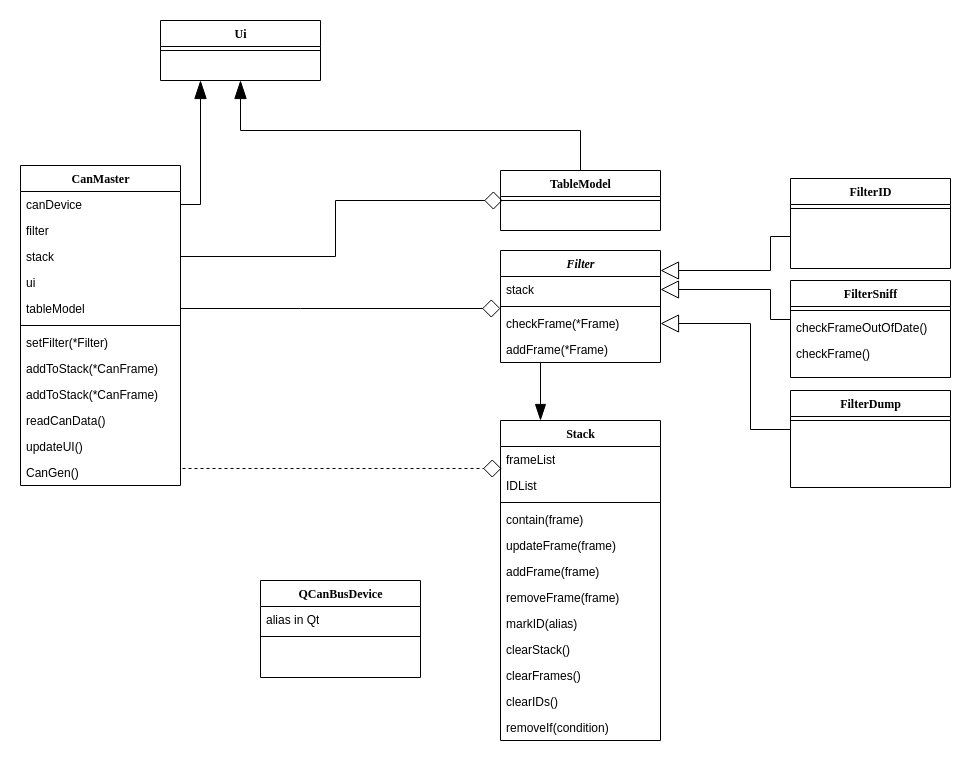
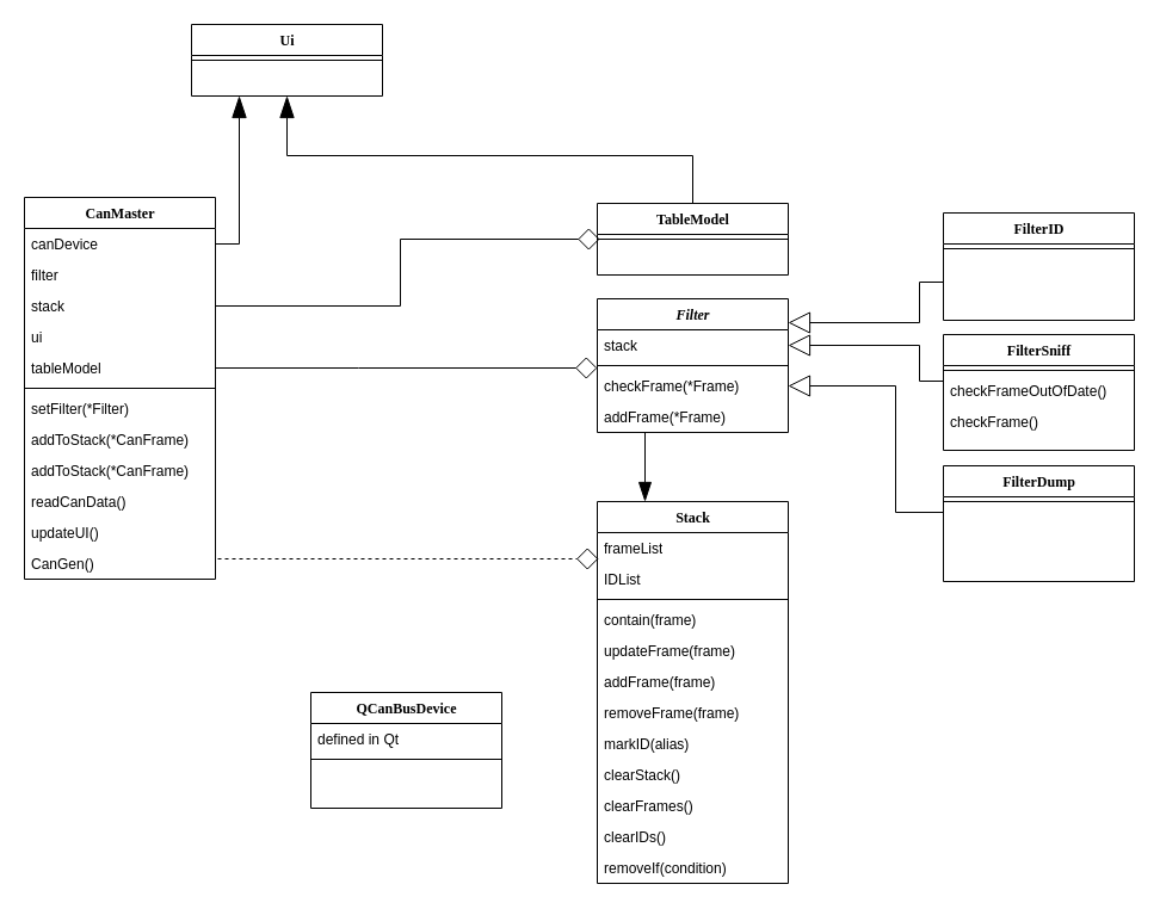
  <mxCell id="0" />
  <mxCell id="1" parent="0" />
  <mxCell id="2" value="CanMaster" style="swimlane;html=1;fontStyle=1;align=center;verticalAlign=top;childLayout=stackLayout;horizontal=1;startSize=26;horizontalStack=0;resizeParent=1;resizeLast=0;collapsible=1;marginBottom=0;swimlaneFillColor=#ffffff;rounded=0;shadow=0;comic=0;labelBackgroundColor=none;strokeWidth=1;fillColor=none;fontFamily=Verdana;fontSize=12" parent="1" vertex="1"><mxGeometry x="20" y="165" width="160" height="320" as="geometry" /></mxCell>
  <mxCell id="3" value="canDevice" style="text;html=1;strokeColor=none;fillColor=none;align=left;verticalAlign=top;spacingLeft=4;spacingRight=4;whiteSpace=wrap;overflow=hidden;rotatable=0;points=[[0,0.5],[1,0.5]];portConstraint=eastwest;" parent="2" vertex="1"><mxGeometry y="26" width="160" height="26" as="geometry" /></mxCell>
  <mxCell id="4" value="&lt;div&gt;filter&lt;/div&gt;&lt;div&gt;&lt;br&gt;&lt;/div&gt;" style="text;html=1;strokeColor=none;fillColor=none;align=left;verticalAlign=top;spacingLeft=4;spacingRight=4;whiteSpace=wrap;overflow=hidden;rotatable=0;points=[[0,0.5],[1,0.5]];portConstraint=eastwest;" parent="2" vertex="1"><mxGeometry y="52" width="160" height="26" as="geometry" /></mxCell>
  <mxCell id="5" value="stack" style="text;html=1;strokeColor=none;fillColor=none;align=left;verticalAlign=top;spacingLeft=4;spacingRight=4;whiteSpace=wrap;overflow=hidden;rotatable=0;points=[[0,0.5],[1,0.5]];portConstraint=eastwest;" parent="2" vertex="1"><mxGeometry y="78" width="160" height="26" as="geometry" /></mxCell>
  <mxCell id="6" value="&lt;div&gt;ui&lt;/div&gt;&lt;div&gt;&lt;br&gt;&lt;/div&gt;" style="text;html=1;strokeColor=none;fillColor=none;align=left;verticalAlign=top;spacingLeft=4;spacingRight=4;whiteSpace=wrap;overflow=hidden;rotatable=0;points=[[0,0.5],[1,0.5]];portConstraint=eastwest;" parent="2" vertex="1"><mxGeometry y="104" width="160" height="26" as="geometry" /></mxCell>
  <mxCell id="7" value="tableModel" style="text;html=1;strokeColor=none;fillColor=none;align=left;verticalAlign=top;spacingLeft=4;spacingRight=4;whiteSpace=wrap;overflow=hidden;rotatable=0;points=[[0,0.5],[1,0.5]];portConstraint=eastwest;" parent="2" vertex="1"><mxGeometry y="130" width="160" height="26" as="geometry" /></mxCell>
  <mxCell id="8" value="" style="line;html=1;strokeWidth=1;fillColor=none;align=left;verticalAlign=middle;spacingTop=-1;spacingLeft=3;spacingRight=3;rotatable=0;labelPosition=right;points=[];portConstraint=eastwest;" parent="2" vertex="1"><mxGeometry y="156" width="160" height="8" as="geometry" /></mxCell>
  <mxCell id="9" value="&lt;div&gt;setFilter(*Filter)&lt;/div&gt;" style="text;html=1;strokeColor=none;fillColor=none;align=left;verticalAlign=top;spacingLeft=4;spacingRight=4;whiteSpace=wrap;overflow=hidden;rotatable=0;points=[[0,0.5],[1,0.5]];portConstraint=eastwest;" parent="2" vertex="1"><mxGeometry y="164" width="160" height="26" as="geometry" /></mxCell>
  <mxCell id="10" value="addToStack(*CanFrame)" style="text;html=1;strokeColor=none;fillColor=none;align=left;verticalAlign=top;spacingLeft=4;spacingRight=4;whiteSpace=wrap;overflow=hidden;rotatable=0;points=[[0,0.5],[1,0.5]];portConstraint=eastwest;" parent="2" vertex="1"><mxGeometry y="190" width="160" height="26" as="geometry" /></mxCell>
  <mxCell id="11" value="addToStack(*CanFrame)" style="text;html=1;strokeColor=none;fillColor=none;align=left;verticalAlign=top;spacingLeft=4;spacingRight=4;whiteSpace=wrap;overflow=hidden;rotatable=0;points=[[0,0.5],[1,0.5]];portConstraint=eastwest;" parent="2" vertex="1"><mxGeometry y="216" width="160" height="26" as="geometry" /></mxCell>
  <mxCell id="12" value="readCanData()" style="text;html=1;strokeColor=none;fillColor=none;align=left;verticalAlign=top;spacingLeft=4;spacingRight=4;whiteSpace=wrap;overflow=hidden;rotatable=0;points=[[0,0.5],[1,0.5]];portConstraint=eastwest;" parent="2" vertex="1"><mxGeometry y="242" width="160" height="26" as="geometry" /></mxCell>
  <mxCell id="13" value="updateUI()" style="text;html=1;strokeColor=none;fillColor=none;align=left;verticalAlign=top;spacingLeft=4;spacingRight=4;whiteSpace=wrap;overflow=hidden;rotatable=0;points=[[0,0.5],[1,0.5]];portConstraint=eastwest;" parent="2" vertex="1"><mxGeometry y="268" width="160" height="26" as="geometry" /></mxCell>
  <mxCell id="14" value="CanGen()" style="text;html=1;strokeColor=none;fillColor=none;align=left;verticalAlign=top;spacingLeft=4;spacingRight=4;whiteSpace=wrap;overflow=hidden;rotatable=0;points=[[0,0.5],[1,0.5]];portConstraint=eastwest;" parent="2" vertex="1"><mxGeometry y="294" width="160" height="26" as="geometry" /></mxCell>
  <mxCell id="15" value="QCanBusDevice" style="swimlane;html=1;fontStyle=1;align=center;verticalAlign=top;childLayout=stackLayout;horizontal=1;startSize=26;horizontalStack=0;resizeParent=1;resizeLast=0;collapsible=1;marginBottom=0;swimlaneFillColor=#ffffff;rounded=0;shadow=0;comic=0;labelBackgroundColor=none;strokeWidth=1;fillColor=none;fontFamily=Verdana;fontSize=12" parent="1" vertex="1"><mxGeometry x="260" y="580" width="160" height="97" as="geometry" /></mxCell>
- <mxCell id="16" value="alias in Qt" style="text;html=1;strokeColor=none;fillColor=none;align=left;verticalAlign=top;spacingLeft=4;spacingRight=4;whiteSpace=wrap;overflow=hidden;rotatable=0;points=[[0,0.5],[1,0.5]];portConstraint=eastwest;" parent="15" vertex="1"><mxGeometry y="26" width="160" height="26" as="geometry" /></mxCell>
+ <mxCell id="16" value="defined in Qt" style="text;html=1;strokeColor=none;fillColor=none;align=left;verticalAlign=top;spacingLeft=4;spacingRight=4;whiteSpace=wrap;overflow=hidden;rotatable=0;points=[[0,0.5],[1,0.5]];portConstraint=eastwest;" parent="15" vertex="1"><mxGeometry y="26" width="160" height="26" as="geometry" /></mxCell>
  <mxCell id="17" value="" style="line;html=1;strokeWidth=1;fillColor=none;align=left;verticalAlign=middle;spacingTop=-1;spacingLeft=3;spacingRight=3;rotatable=0;labelPosition=right;points=[];portConstraint=eastwest;" parent="15" vertex="1"><mxGeometry y="52" width="160" height="8" as="geometry" /></mxCell>
  <mxCell id="18" style="edgeStyle=orthogonalEdgeStyle;rounded=0;orthogonalLoop=1;jettySize=auto;html=1;exitX=0.25;exitY=1;exitDx=0;exitDy=0;entryX=0.25;entryY=0;entryDx=0;entryDy=0;startSize=6;endArrow=blockThin;endFill=1;endSize=14;" parent="1" source="19" target="25" edge="1"><mxGeometry relative="1" as="geometry" /></mxCell>
  <mxCell id="19" value="&lt;i&gt;Filter&lt;/i&gt;" style="swimlane;html=1;fontStyle=1;align=center;verticalAlign=top;childLayout=stackLayout;horizontal=1;startSize=26;horizontalStack=0;resizeParent=1;resizeLast=0;collapsible=1;marginBottom=0;swimlaneFillColor=#ffffff;rounded=0;shadow=0;comic=0;labelBackgroundColor=none;strokeWidth=1;fillColor=none;fontFamily=Verdana;fontSize=12" parent="1" vertex="1"><mxGeometry x="500" y="250" width="160" height="112" as="geometry" /></mxCell>
  <mxCell id="20" value="stack" style="text;html=1;strokeColor=none;fillColor=none;align=left;verticalAlign=top;spacingLeft=4;spacingRight=4;whiteSpace=wrap;overflow=hidden;rotatable=0;points=[[0,0.5],[1,0.5]];portConstraint=eastwest;" parent="19" vertex="1"><mxGeometry y="26" width="160" height="26" as="geometry" /></mxCell>
  <mxCell id="21" value="" style="line;html=1;strokeWidth=1;fillColor=none;align=left;verticalAlign=middle;spacingTop=-1;spacingLeft=3;spacingRight=3;rotatable=0;labelPosition=right;points=[];portConstraint=eastwest;" parent="19" vertex="1"><mxGeometry y="52" width="160" height="8" as="geometry" /></mxCell>
  <mxCell id="22" value="&lt;div&gt;checkFrame(*Frame)&lt;/div&gt;" style="text;html=1;strokeColor=none;fillColor=none;align=left;verticalAlign=top;spacingLeft=4;spacingRight=4;whiteSpace=wrap;overflow=hidden;rotatable=0;points=[[0,0.5],[1,0.5]];portConstraint=eastwest;" parent="19" vertex="1"><mxGeometry y="60" width="160" height="26" as="geometry" /></mxCell>
  <mxCell id="23" value="&lt;div&gt;addFrame(*Frame)&lt;/div&gt;" style="text;html=1;strokeColor=none;fillColor=none;align=left;verticalAlign=top;spacingLeft=4;spacingRight=4;whiteSpace=wrap;overflow=hidden;rotatable=0;points=[[0,0.5],[1,0.5]];portConstraint=eastwest;" parent="19" vertex="1"><mxGeometry y="86" width="160" height="26" as="geometry" /></mxCell>
  <mxCell id="24" style="edgeStyle=orthogonalEdgeStyle;rounded=0;orthogonalLoop=1;jettySize=auto;html=1;entryX=0;entryY=0.75;entryDx=0;entryDy=0;entryPerimeter=0;endArrow=diamond;endFill=0;endSize=16;startSize=8;" parent="1" target="21" edge="1"><mxGeometry relative="1" as="geometry"><Array as="points"><mxPoint x="300" y="308" /><mxPoint x="300" y="308" /></Array><mxPoint x="180" y="308" as="sourcePoint" /></mxGeometry></mxCell>
  <mxCell id="25" value="Stack" style="swimlane;html=1;fontStyle=1;align=center;verticalAlign=top;childLayout=stackLayout;horizontal=1;startSize=26;horizontalStack=0;resizeParent=1;resizeLast=0;collapsible=1;marginBottom=0;swimlaneFillColor=#ffffff;rounded=0;shadow=0;comic=0;labelBackgroundColor=none;strokeWidth=1;fillColor=none;fontFamily=Verdana;fontSize=12" parent="1" vertex="1"><mxGeometry x="500" y="420" width="160" height="320" as="geometry" /></mxCell>
  <mxCell id="26" value="frameList" style="text;html=1;strokeColor=none;fillColor=none;align=left;verticalAlign=top;spacingLeft=4;spacingRight=4;whiteSpace=wrap;overflow=hidden;rotatable=0;points=[[0,0.5],[1,0.5]];portConstraint=eastwest;" parent="25" vertex="1"><mxGeometry y="26" width="160" height="26" as="geometry" /></mxCell>
  <mxCell id="27" value="IDList" style="text;html=1;strokeColor=none;fillColor=none;align=left;verticalAlign=top;spacingLeft=4;spacingRight=4;whiteSpace=wrap;overflow=hidden;rotatable=0;points=[[0,0.5],[1,0.5]];portConstraint=eastwest;" parent="25" vertex="1"><mxGeometry y="52" width="160" height="26" as="geometry" /></mxCell>
  <mxCell id="28" value="" style="line;html=1;strokeWidth=1;fillColor=none;align=left;verticalAlign=middle;spacingTop=-1;spacingLeft=3;spacingRight=3;rotatable=0;labelPosition=right;points=[];portConstraint=eastwest;" parent="25" vertex="1"><mxGeometry y="78" width="160" height="8" as="geometry" /></mxCell>
  <mxCell id="29" value="&lt;div&gt;contain(frame)&lt;/div&gt;" style="text;html=1;strokeColor=none;fillColor=none;align=left;verticalAlign=top;spacingLeft=4;spacingRight=4;whiteSpace=wrap;overflow=hidden;rotatable=0;points=[[0,0.5],[1,0.5]];portConstraint=eastwest;" parent="25" vertex="1"><mxGeometry y="86" width="160" height="26" as="geometry" /></mxCell>
  <mxCell id="30" value="&lt;div&gt;updateFrame(frame)&lt;/div&gt;&lt;div&gt;&lt;br&gt;&lt;/div&gt;" style="text;html=1;strokeColor=none;fillColor=none;align=left;verticalAlign=top;spacingLeft=4;spacingRight=4;whiteSpace=wrap;overflow=hidden;rotatable=0;points=[[0,0.5],[1,0.5]];portConstraint=eastwest;" parent="25" vertex="1"><mxGeometry y="112" width="160" height="26" as="geometry" /></mxCell>
  <mxCell id="31" value="&lt;div&gt;addFrame(frame)&lt;/div&gt;&lt;div&gt;&lt;br&gt;&lt;/div&gt;" style="text;html=1;strokeColor=none;fillColor=none;align=left;verticalAlign=top;spacingLeft=4;spacingRight=4;whiteSpace=wrap;overflow=hidden;rotatable=0;points=[[0,0.5],[1,0.5]];portConstraint=eastwest;" parent="25" vertex="1"><mxGeometry y="138" width="160" height="26" as="geometry" /></mxCell>
  <mxCell id="32" value="&lt;div&gt;removeFrame(frame)&lt;/div&gt;&lt;div&gt;&lt;br&gt;&lt;/div&gt;" style="text;html=1;strokeColor=none;fillColor=none;align=left;verticalAlign=top;spacingLeft=4;spacingRight=4;whiteSpace=wrap;overflow=hidden;rotatable=0;points=[[0,0.5],[1,0.5]];portConstraint=eastwest;" parent="25" vertex="1"><mxGeometry y="164" width="160" height="26" as="geometry" /></mxCell>
  <mxCell id="33" value="markID(alias)" style="text;html=1;strokeColor=none;fillColor=none;align=left;verticalAlign=top;spacingLeft=4;spacingRight=4;whiteSpace=wrap;overflow=hidden;rotatable=0;points=[[0,0.5],[1,0.5]];portConstraint=eastwest;" parent="25" vertex="1"><mxGeometry y="190" width="160" height="26" as="geometry" /></mxCell>
  <mxCell id="34" value="&lt;div&gt;clearStack()&lt;/div&gt;&lt;div&gt;&lt;br&gt;&lt;/div&gt;" style="text;html=1;strokeColor=none;fillColor=none;align=left;verticalAlign=top;spacingLeft=4;spacingRight=4;whiteSpace=wrap;overflow=hidden;rotatable=0;points=[[0,0.5],[1,0.5]];portConstraint=eastwest;" parent="25" vertex="1"><mxGeometry y="216" width="160" height="26" as="geometry" /></mxCell>
  <mxCell id="35" value="&lt;div&gt;clearFrames()&lt;/div&gt;&lt;div&gt;&lt;br&gt;&lt;/div&gt;" style="text;html=1;strokeColor=none;fillColor=none;align=left;verticalAlign=top;spacingLeft=4;spacingRight=4;whiteSpace=wrap;overflow=hidden;rotatable=0;points=[[0,0.5],[1,0.5]];portConstraint=eastwest;" parent="25" vertex="1"><mxGeometry y="242" width="160" height="26" as="geometry" /></mxCell>
  <mxCell id="36" value="&lt;div&gt;clearIDs()&lt;/div&gt;&lt;div&gt;&lt;br&gt;&lt;/div&gt;" style="text;html=1;strokeColor=none;fillColor=none;align=left;verticalAlign=top;spacingLeft=4;spacingRight=4;whiteSpace=wrap;overflow=hidden;rotatable=0;points=[[0,0.5],[1,0.5]];portConstraint=eastwest;" parent="25" vertex="1"><mxGeometry y="268" width="160" height="26" as="geometry" /></mxCell>
  <mxCell id="37" value="&lt;div&gt;removeIf(condition)&lt;/div&gt;&lt;div&gt;&lt;br&gt;&lt;/div&gt;" style="text;html=1;strokeColor=none;fillColor=none;align=left;verticalAlign=top;spacingLeft=4;spacingRight=4;whiteSpace=wrap;overflow=hidden;rotatable=0;points=[[0,0.5],[1,0.5]];portConstraint=eastwest;" parent="25" vertex="1"><mxGeometry y="294" width="160" height="26" as="geometry" /></mxCell>
  <mxCell id="38" style="edgeStyle=orthogonalEdgeStyle;rounded=0;orthogonalLoop=1;jettySize=auto;html=1;exitX=1;exitY=0.5;exitDx=0;exitDy=0;entryX=0.006;entryY=-0.154;entryDx=0;entryDy=0;entryPerimeter=0;startSize=8;endArrow=diamond;endFill=0;endSize=16;dashed=1;" parent="1" source="14" target="27" edge="1"><mxGeometry relative="1" as="geometry"><Array as="points"><mxPoint x="180" y="468" /></Array></mxGeometry></mxCell>
  <mxCell id="39" style="edgeStyle=orthogonalEdgeStyle;rounded=0;orthogonalLoop=1;jettySize=auto;html=1;entryX=1;entryY=0.5;entryDx=0;entryDy=0;startSize=8;endArrow=block;endFill=0;endSize=16;exitX=0;exitY=0.5;exitDx=0;exitDy=0;" parent="1" target="22" edge="1"><mxGeometry relative="1" as="geometry"><mxPoint x="790" y="429" as="sourcePoint" /><Array as="points"><mxPoint x="750" y="429" /><mxPoint x="750" y="323" /></Array></mxGeometry></mxCell>
  <mxCell id="40" value="&lt;b&gt;Filter&lt;/b&gt;Dump" style="swimlane;html=1;fontStyle=1;align=center;verticalAlign=top;childLayout=stackLayout;horizontal=1;startSize=26;horizontalStack=0;resizeParent=1;resizeLast=0;collapsible=1;marginBottom=0;swimlaneFillColor=#ffffff;rounded=0;shadow=0;comic=0;labelBackgroundColor=none;strokeWidth=1;fillColor=none;fontFamily=Verdana;fontSize=12" parent="1" vertex="1"><mxGeometry x="790" y="390" width="160" height="97" as="geometry" /></mxCell>
  <mxCell id="41" value="" style="line;html=1;strokeWidth=1;fillColor=none;align=left;verticalAlign=middle;spacingTop=-1;spacingLeft=3;spacingRight=3;rotatable=0;labelPosition=right;points=[];portConstraint=eastwest;" parent="40" vertex="1"><mxGeometry y="26" width="160" height="8" as="geometry" /></mxCell>
  <mxCell id="42" style="edgeStyle=orthogonalEdgeStyle;rounded=0;orthogonalLoop=1;jettySize=auto;html=1;exitX=0;exitY=0.5;exitDx=0;exitDy=0;startSize=8;endArrow=block;endFill=0;endSize=16;entryX=1;entryY=0.5;entryDx=0;entryDy=0;" parent="1" target="20" edge="1"><mxGeometry relative="1" as="geometry"><mxPoint x="610" y="350" as="targetPoint" /><mxPoint x="790" y="319" as="sourcePoint" /><Array as="points"><mxPoint x="770" y="319" /><mxPoint x="770" y="289" /></Array></mxGeometry></mxCell>
  <mxCell id="43" value="FilterSniff" style="swimlane;html=1;fontStyle=1;align=center;verticalAlign=top;childLayout=stackLayout;horizontal=1;startSize=26;horizontalStack=0;resizeParent=1;resizeLast=0;collapsible=1;marginBottom=0;swimlaneFillColor=#ffffff;rounded=0;shadow=0;comic=0;labelBackgroundColor=none;strokeWidth=1;fillColor=none;fontFamily=Verdana;fontSize=12" parent="1" vertex="1"><mxGeometry x="790" y="280" width="160" height="97" as="geometry" /></mxCell>
  <mxCell id="44" value="" style="line;html=1;strokeWidth=1;fillColor=none;align=left;verticalAlign=middle;spacingTop=-1;spacingLeft=3;spacingRight=3;rotatable=0;labelPosition=right;points=[];portConstraint=eastwest;" parent="43" vertex="1"><mxGeometry y="26" width="160" height="8" as="geometry" /></mxCell>
  <mxCell id="45" value="&lt;div&gt;checkFrameOutOfDate()&lt;/div&gt;" style="text;html=1;strokeColor=none;fillColor=none;align=left;verticalAlign=top;spacingLeft=4;spacingRight=4;whiteSpace=wrap;overflow=hidden;rotatable=0;points=[[0,0.5],[1,0.5]];portConstraint=eastwest;" parent="43" vertex="1"><mxGeometry y="34" width="160" height="26" as="geometry" /></mxCell>
  <mxCell id="46" value="&lt;div&gt;checkFrame()&lt;/div&gt;" style="text;html=1;strokeColor=none;fillColor=none;align=left;verticalAlign=top;spacingLeft=4;spacingRight=4;whiteSpace=wrap;overflow=hidden;rotatable=0;points=[[0,0.5],[1,0.5]];portConstraint=eastwest;" parent="43" vertex="1"><mxGeometry y="60" width="160" height="26" as="geometry" /></mxCell>
  <mxCell id="47" style="edgeStyle=orthogonalEdgeStyle;rounded=0;orthogonalLoop=1;jettySize=auto;html=1;startSize=8;endArrow=block;endFill=0;endSize=16;exitX=0;exitY=0.5;exitDx=0;exitDy=0;" parent="1" edge="1"><mxGeometry relative="1" as="geometry"><mxPoint x="790" y="229" as="sourcePoint" /><mxPoint x="660" y="270" as="targetPoint" /><Array as="points"><mxPoint x="770" y="236" /><mxPoint x="770" y="270" /></Array></mxGeometry></mxCell>
  <mxCell id="48" value="FilterID" style="swimlane;html=1;fontStyle=1;align=center;verticalAlign=top;childLayout=stackLayout;horizontal=1;startSize=26;horizontalStack=0;resizeParent=1;resizeLast=0;collapsible=1;marginBottom=0;swimlaneFillColor=#ffffff;rounded=0;shadow=0;comic=0;labelBackgroundColor=none;strokeWidth=1;fillColor=none;fontFamily=Verdana;fontSize=12" parent="1" vertex="1"><mxGeometry x="790" y="178" width="160" height="90" as="geometry" /></mxCell>
  <mxCell id="49" value="" style="line;html=1;strokeWidth=1;fillColor=none;align=left;verticalAlign=middle;spacingTop=-1;spacingLeft=3;spacingRight=3;rotatable=0;labelPosition=right;points=[];portConstraint=eastwest;" parent="48" vertex="1"><mxGeometry y="26" width="160" height="8" as="geometry" /></mxCell>
  <mxCell id="50" value="Ui" style="swimlane;html=1;fontStyle=1;align=center;verticalAlign=top;childLayout=stackLayout;horizontal=1;startSize=26;horizontalStack=0;resizeParent=1;resizeLast=0;collapsible=1;marginBottom=0;swimlaneFillColor=#ffffff;rounded=0;shadow=0;comic=0;labelBackgroundColor=none;strokeWidth=1;fillColor=none;fontFamily=Verdana;fontSize=12" parent="1" vertex="1"><mxGeometry x="160" y="20" width="160" height="60" as="geometry" /></mxCell>
  <mxCell id="51" value="" style="line;html=1;strokeWidth=1;fillColor=none;align=left;verticalAlign=middle;spacingTop=-1;spacingLeft=3;spacingRight=3;rotatable=0;labelPosition=right;points=[];portConstraint=eastwest;" parent="50" vertex="1"><mxGeometry y="26" width="160" height="8" as="geometry" /></mxCell>
  <mxCell id="52" style="edgeStyle=orthogonalEdgeStyle;rounded=0;orthogonalLoop=1;jettySize=auto;html=1;exitX=1;exitY=0.5;exitDx=0;exitDy=0;entryX=0.25;entryY=1;entryDx=0;entryDy=0;startSize=8;endArrow=blockThin;endFill=1;endSize=16;" parent="1" source="3" target="50" edge="1"><mxGeometry relative="1" as="geometry" /></mxCell>
  <mxCell id="53" style="edgeStyle=orthogonalEdgeStyle;rounded=0;orthogonalLoop=1;jettySize=auto;html=1;entryX=0.5;entryY=1;entryDx=0;entryDy=0;endSize=16;startSize=8;endArrow=blockThin;endFill=1;exitX=0.5;exitY=0;exitDx=0;exitDy=0;" parent="1" source="54" target="50" edge="1"><mxGeometry relative="1" as="geometry"><Array as="points"><mxPoint x="580" y="130" /><mxPoint x="240" y="130" /></Array></mxGeometry></mxCell>
  <mxCell id="54" value="TableModel" style="swimlane;html=1;fontStyle=1;align=center;verticalAlign=top;childLayout=stackLayout;horizontal=1;startSize=26;horizontalStack=0;resizeParent=1;resizeLast=0;collapsible=1;marginBottom=0;swimlaneFillColor=#ffffff;rounded=0;shadow=0;comic=0;labelBackgroundColor=none;strokeWidth=1;fillColor=none;fontFamily=Verdana;fontSize=12" parent="1" vertex="1"><mxGeometry x="500" y="170" width="160" height="60" as="geometry" /></mxCell>
  <mxCell id="55" value="" style="line;html=1;strokeWidth=1;fillColor=none;align=left;verticalAlign=middle;spacingTop=-1;spacingLeft=3;spacingRight=3;rotatable=0;labelPosition=right;points=[];portConstraint=eastwest;" parent="54" vertex="1"><mxGeometry y="26" width="160" height="8" as="geometry" /></mxCell>
  <mxCell id="56" style="edgeStyle=orthogonalEdgeStyle;rounded=0;orthogonalLoop=1;jettySize=auto;html=1;exitX=1;exitY=0.5;exitDx=0;exitDy=0;entryX=0.013;entryY=0.5;entryDx=0;entryDy=0;entryPerimeter=0;startSize=8;endArrow=diamond;endFill=0;endSize=16;" parent="1" source="5" target="55" edge="1"><mxGeometry relative="1" as="geometry" /></mxCell>
